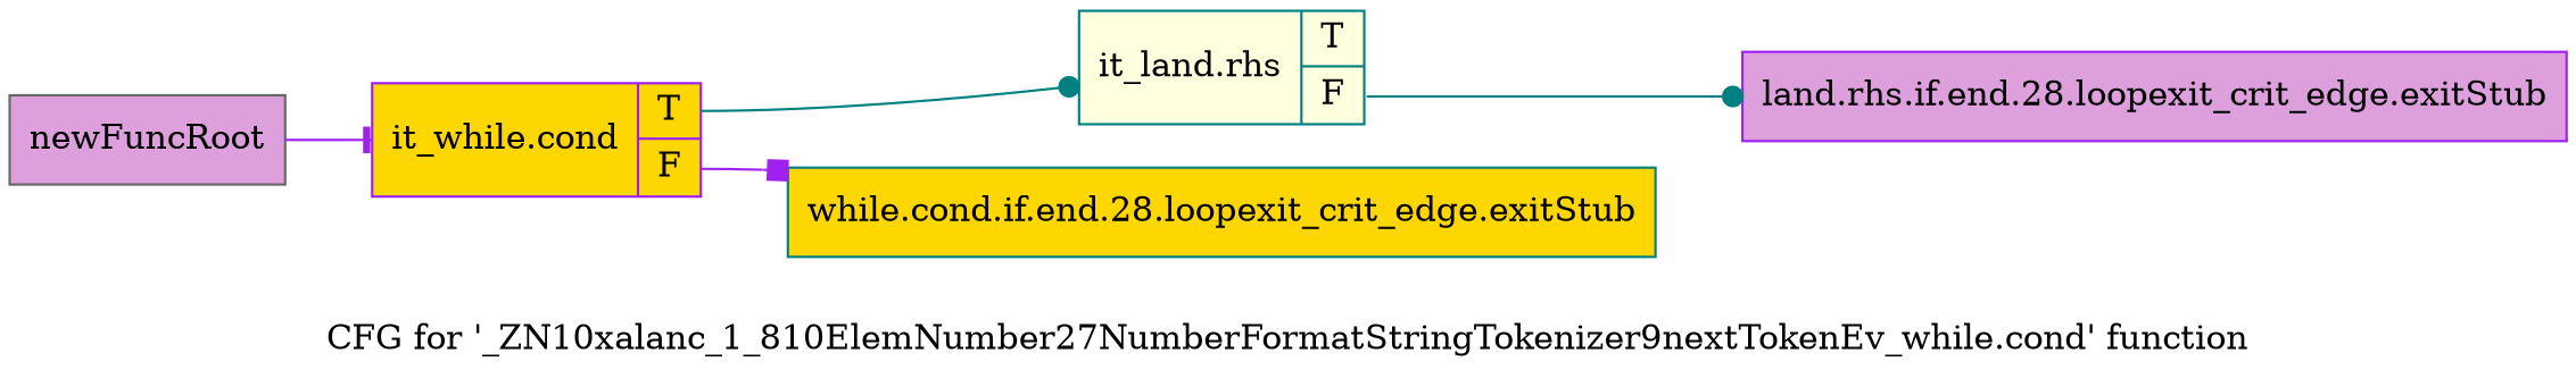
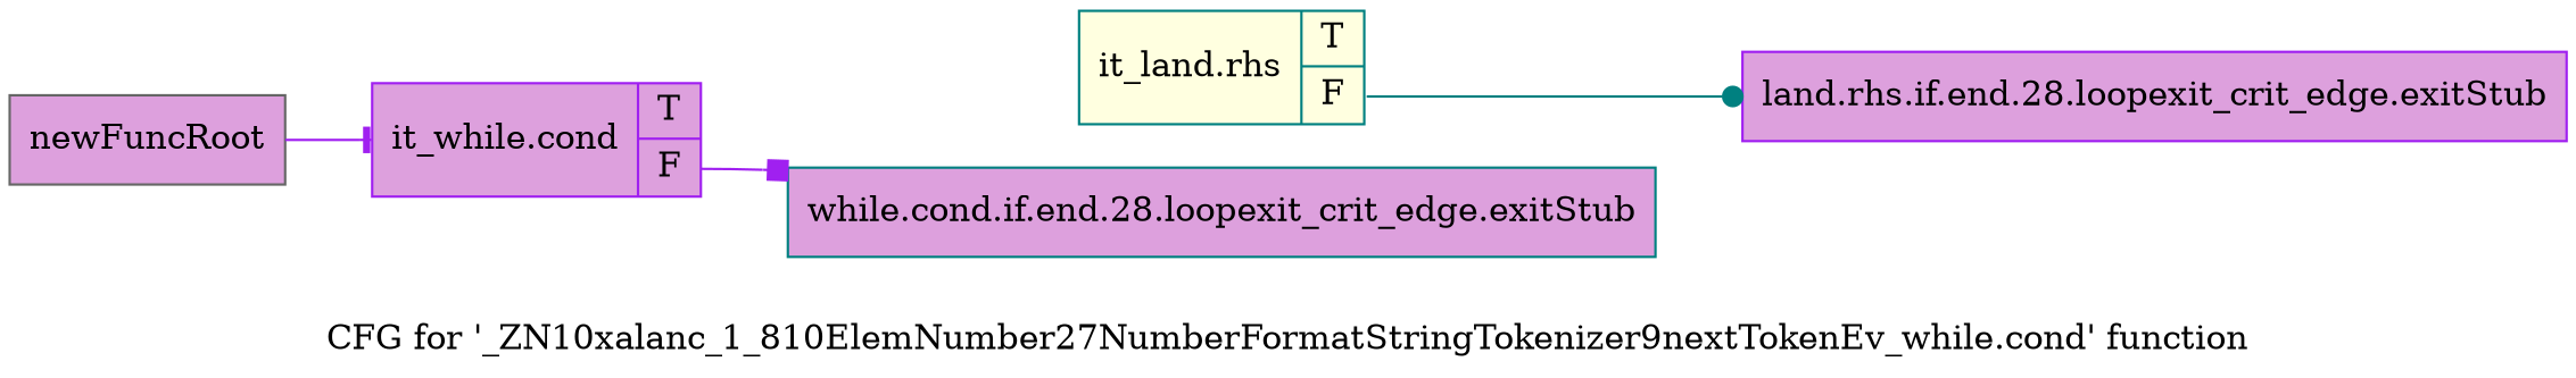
  digraph {
    label="CFG for '_ZN10xalanc_1_810ElemNumber27NumberFormatStringTokenizer9nextTokenEv_while.cond' function"
    rankdir=LR
    node [color=purple fillcolor=plum shape=record style=filled]
    edge [arrowhead=dot color=purple tailport=s1]
    n1 [color=gray40 label="{newFuncRoot}"]
-   n2 [fillcolor=gold label="{it_while.cond|{<s0>T|<s1>F}}"]
-   n3 [color=teal fillcolor=gold label="{while.cond.if.end.28.loopexit_crit_edge.exitStub}"]
+   n2 [label="{it_while.cond|{<s0>T|<s1>F}}"]
+   n3 [color=teal label="{while.cond.if.end.28.loopexit_crit_edge.exitStub}"]
    n4 [color=teal fillcolor=lightyellow label="{it_land.rhs|{<s0>T|<s1>F}}"]
    n5 [label="{land.rhs.if.end.28.loopexit_crit_edge.exitStub}"]
    n1 -> n2 [arrowhead=tee tailport=""]
    n2 -> n3 [arrowhead=box]
-   n2 -> n4 [color=teal tailport=s0]
    n4 -> n5 [color=teal]
  }
